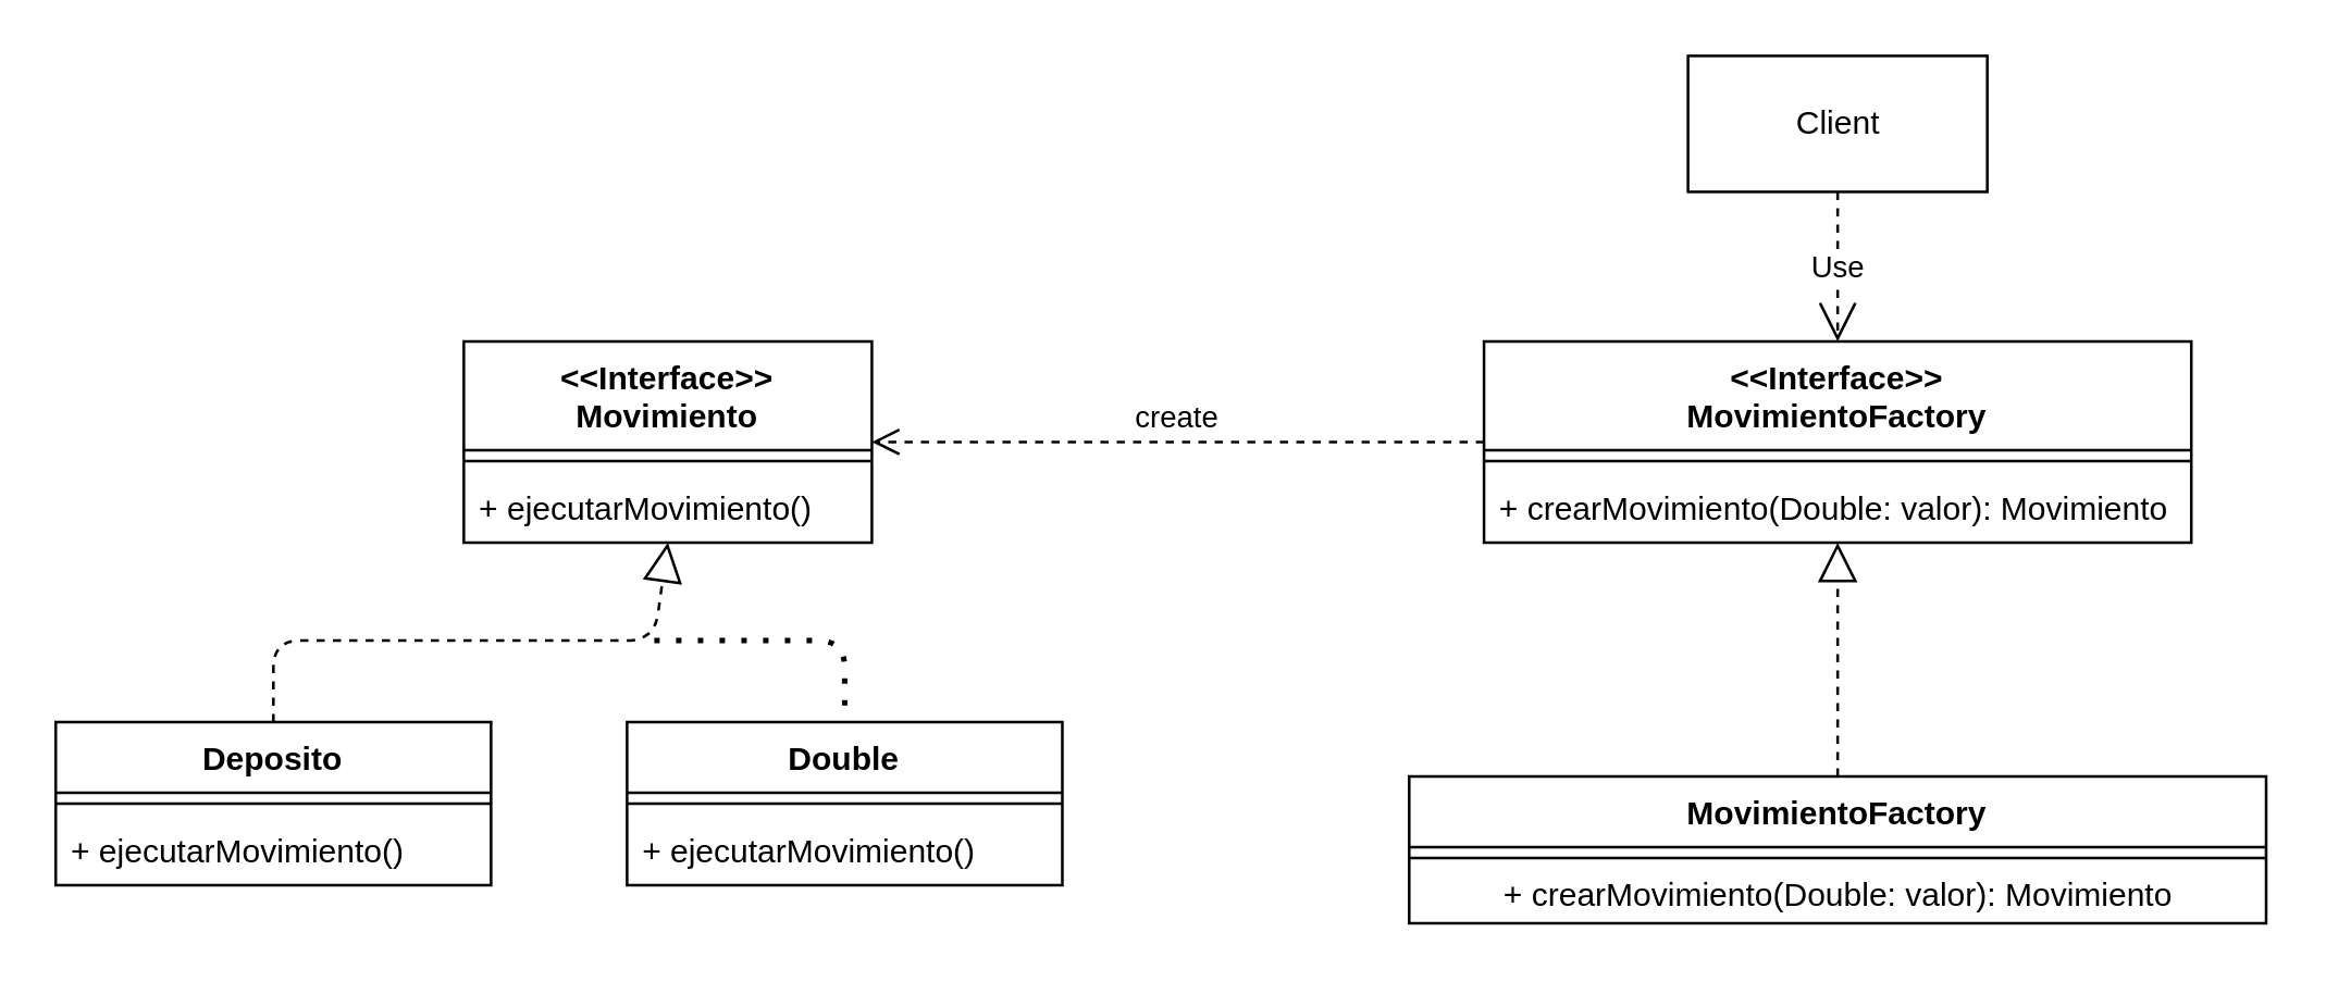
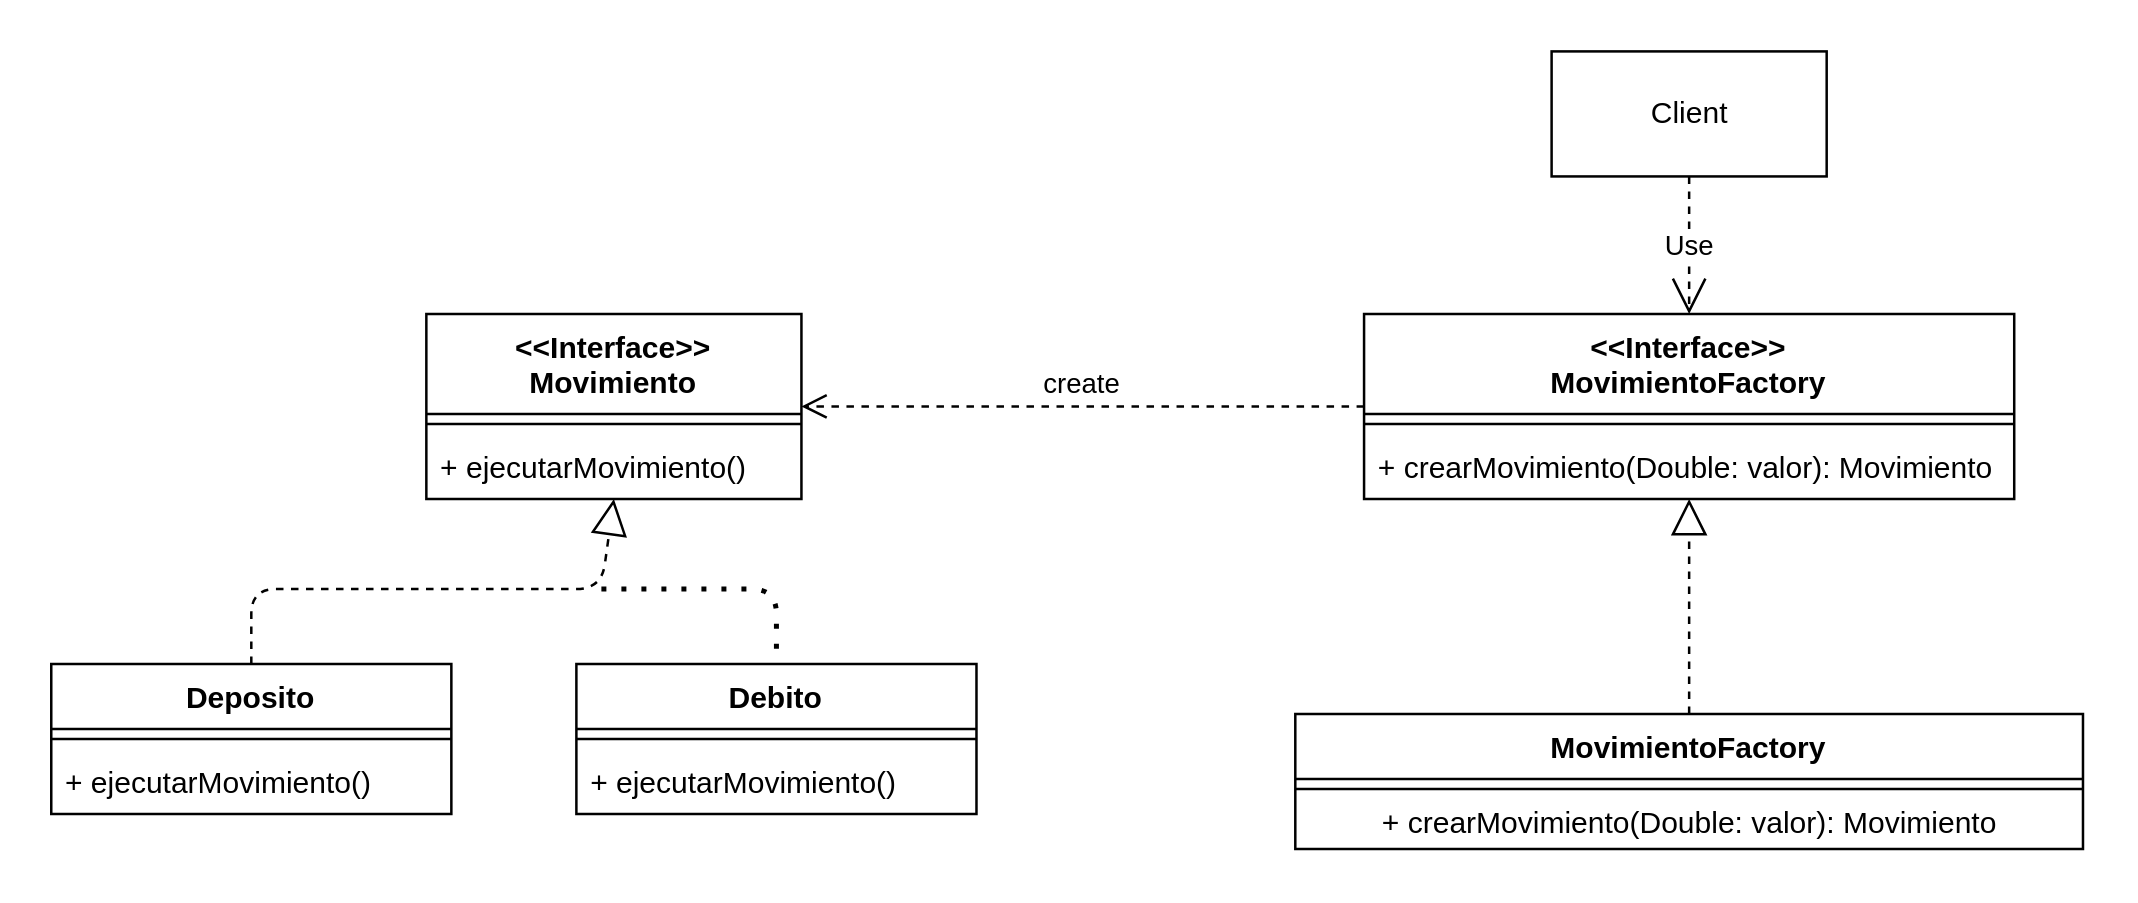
  <mxCell id="0" />
  <mxCell id="1" parent="0" />
  <mxCell id="2" value="Client" style="html=1;" parent="1" vertex="1"><mxGeometry x="620" y="20" width="110" height="50" as="geometry" /></mxCell>
  <mxCell id="3" value="&lt;&lt;Interface&gt;&gt;&#10;MovimientoFactory" style="swimlane;fontStyle=1;align=center;verticalAlign=top;childLayout=stackLayout;horizontal=1;startSize=40;horizontalStack=0;resizeParent=1;resizeParentMax=0;resizeLast=0;collapsible=1;marginBottom=0;" parent="1" vertex="1"><mxGeometry x="545" y="125" width="260" height="74" as="geometry" /></mxCell>
  <mxCell id="4" value="" style="line;strokeWidth=1;fillColor=none;align=left;verticalAlign=middle;spacingTop=-1;spacingLeft=3;spacingRight=3;rotatable=0;labelPosition=right;points=[];portConstraint=eastwest;" parent="3" vertex="1"><mxGeometry y="40" width="260" height="8" as="geometry" /></mxCell>
  <mxCell id="5" value="+ crearMovimiento(Double: valor): Movimiento" style="text;strokeColor=none;fillColor=none;align=left;verticalAlign=top;spacingLeft=4;spacingRight=4;overflow=hidden;rotatable=0;points=[[0,0.5],[1,0.5]];portConstraint=eastwest;" parent="3" vertex="1"><mxGeometry y="48" width="260" height="26" as="geometry" /></mxCell>
  <mxCell id="6" value="&lt;&lt;Interface&gt;&gt;&#10;Movimiento" style="swimlane;fontStyle=1;align=center;verticalAlign=top;childLayout=stackLayout;horizontal=1;startSize=40;horizontalStack=0;resizeParent=1;resizeParentMax=0;resizeLast=0;collapsible=1;marginBottom=0;" parent="1" vertex="1"><mxGeometry x="170" y="125" width="150" height="74" as="geometry" /></mxCell>
  <mxCell id="7" value="" style="line;strokeWidth=1;fillColor=none;align=left;verticalAlign=middle;spacingTop=-1;spacingLeft=3;spacingRight=3;rotatable=0;labelPosition=right;points=[];portConstraint=eastwest;" parent="6" vertex="1"><mxGeometry y="40" width="150" height="8" as="geometry" /></mxCell>
  <mxCell id="8" value="+ ejecutarMovimiento()" style="text;strokeColor=none;fillColor=none;align=left;verticalAlign=top;spacingLeft=4;spacingRight=4;overflow=hidden;rotatable=0;points=[[0,0.5],[1,0.5]];portConstraint=eastwest;" parent="6" vertex="1"><mxGeometry y="48" width="150" height="26" as="geometry" /></mxCell>
  <mxCell id="9" value="Deposito" style="swimlane;fontStyle=1;align=center;verticalAlign=top;childLayout=stackLayout;horizontal=1;startSize=26;horizontalStack=0;resizeParent=1;resizeParentMax=0;resizeLast=0;collapsible=1;marginBottom=0;" parent="1" vertex="1"><mxGeometry x="20" y="265" width="160" height="60" as="geometry" /></mxCell>
  <mxCell id="10" value="" style="line;strokeWidth=1;fillColor=none;align=left;verticalAlign=middle;spacingTop=-1;spacingLeft=3;spacingRight=3;rotatable=0;labelPosition=right;points=[];portConstraint=eastwest;" parent="9" vertex="1"><mxGeometry y="26" width="160" height="8" as="geometry" /></mxCell>
  <mxCell id="11" value="+ ejecutarMovimiento()" style="text;strokeColor=none;fillColor=none;align=left;verticalAlign=top;spacingLeft=4;spacingRight=4;overflow=hidden;rotatable=0;points=[[0,0.5],[1,0.5]];portConstraint=eastwest;" parent="9" vertex="1"><mxGeometry y="34" width="160" height="26" as="geometry" /></mxCell>
- <mxCell id="12" value="Double" style="swimlane;fontStyle=1;align=center;verticalAlign=top;childLayout=stackLayout;horizontal=1;startSize=26;horizontalStack=0;resizeParent=1;resizeParentMax=0;resizeLast=0;collapsible=1;marginBottom=0;" parent="1" vertex="1"><mxGeometry x="230" y="265" width="160" height="60" as="geometry" /></mxCell>
+ <mxCell id="12" value="Debito" style="swimlane;fontStyle=1;align=center;verticalAlign=top;childLayout=stackLayout;horizontal=1;startSize=26;horizontalStack=0;resizeParent=1;resizeParentMax=0;resizeLast=0;collapsible=1;marginBottom=0;" parent="1" vertex="1"><mxGeometry x="230" y="265" width="160" height="60" as="geometry" /></mxCell>
  <mxCell id="13" value="" style="line;strokeWidth=1;fillColor=none;align=left;verticalAlign=middle;spacingTop=-1;spacingLeft=3;spacingRight=3;rotatable=0;labelPosition=right;points=[];portConstraint=eastwest;" parent="12" vertex="1"><mxGeometry y="26" width="160" height="8" as="geometry" /></mxCell>
  <mxCell id="14" value="+ ejecutarMovimiento()" style="text;strokeColor=none;fillColor=none;align=left;verticalAlign=top;spacingLeft=4;spacingRight=4;overflow=hidden;rotatable=0;points=[[0,0.5],[1,0.5]];portConstraint=eastwest;" parent="12" vertex="1"><mxGeometry y="34" width="160" height="26" as="geometry" /></mxCell>
  <mxCell id="15" value="MovimientoFactory" style="swimlane;fontStyle=1;align=center;verticalAlign=top;childLayout=stackLayout;horizontal=1;startSize=26;horizontalStack=0;resizeParent=1;resizeParentMax=0;resizeLast=0;collapsible=1;marginBottom=0;" parent="1" vertex="1"><mxGeometry x="517.5" y="285" width="315" height="54" as="geometry" /></mxCell>
  <mxCell id="16" value="" style="line;strokeWidth=1;fillColor=none;align=left;verticalAlign=middle;spacingTop=-1;spacingLeft=3;spacingRight=3;rotatable=0;labelPosition=right;points=[];portConstraint=eastwest;" parent="15" vertex="1"><mxGeometry y="26" width="315" height="8" as="geometry" /></mxCell>
  <mxCell id="17" value="+ crearMovimiento(Double: valor): Movimiento" style="text;html=1;strokeColor=none;fillColor=none;align=center;verticalAlign=middle;whiteSpace=wrap;rounded=0;" parent="15" vertex="1"><mxGeometry y="34" width="315" height="20" as="geometry" /></mxCell>
  <mxCell id="18" value="Use" style="endArrow=open;endSize=12;dashed=1;html=1;exitX=0.5;exitY=1;exitDx=0;exitDy=0;entryX=0.5;entryY=0;entryDx=0;entryDy=0;" parent="1" source="2" target="3" edge="1"><mxGeometry width="160" relative="1" as="geometry"><mxPoint x="530" y="215" as="sourcePoint" /><mxPoint x="690" y="215" as="targetPoint" /></mxGeometry></mxCell>
  <mxCell id="19" value="create" style="html=1;verticalAlign=bottom;endArrow=open;dashed=1;endSize=8;exitX=0;exitY=0.5;exitDx=0;exitDy=0;entryX=1;entryY=0.5;entryDx=0;entryDy=0;" parent="1" source="3" target="6" edge="1"><mxGeometry relative="1" as="geometry"><mxPoint x="460" y="245" as="sourcePoint" /><mxPoint x="380" y="245" as="targetPoint" /></mxGeometry></mxCell>
  <mxCell id="20" value="" style="endArrow=block;dashed=1;endFill=0;endSize=12;html=1;entryX=0.5;entryY=1;entryDx=0;entryDy=0;exitX=0.5;exitY=0;exitDx=0;exitDy=0;" parent="1" source="9" target="6" edge="1"><mxGeometry width="160" relative="1" as="geometry"><mxPoint x="300" y="275" as="sourcePoint" /><mxPoint x="460" y="275" as="targetPoint" /><Array as="points"><mxPoint x="100" y="235" /><mxPoint x="240" y="235" /></Array></mxGeometry></mxCell>
  <mxCell id="21" value="" style="endArrow=none;dashed=1;html=1;dashPattern=1 3;strokeWidth=2;entryX=0.5;entryY=0;entryDx=0;entryDy=0;" parent="1" target="12" edge="1"><mxGeometry width="50" height="50" relative="1" as="geometry"><mxPoint x="240" y="235" as="sourcePoint" /><mxPoint x="400" y="255" as="targetPoint" /><Array as="points"><mxPoint x="310" y="235" /></Array></mxGeometry></mxCell>
  <mxCell id="22" value="" style="endArrow=block;dashed=1;endFill=0;endSize=12;html=1;exitX=0.5;exitY=0;exitDx=0;exitDy=0;entryX=0.5;entryY=1;entryDx=0;entryDy=0;entryPerimeter=0;" parent="1" source="15" target="5" edge="1"><mxGeometry width="160" relative="1" as="geometry"><mxPoint x="400" y="295" as="sourcePoint" /><mxPoint x="660" y="235" as="targetPoint" /></mxGeometry></mxCell>
